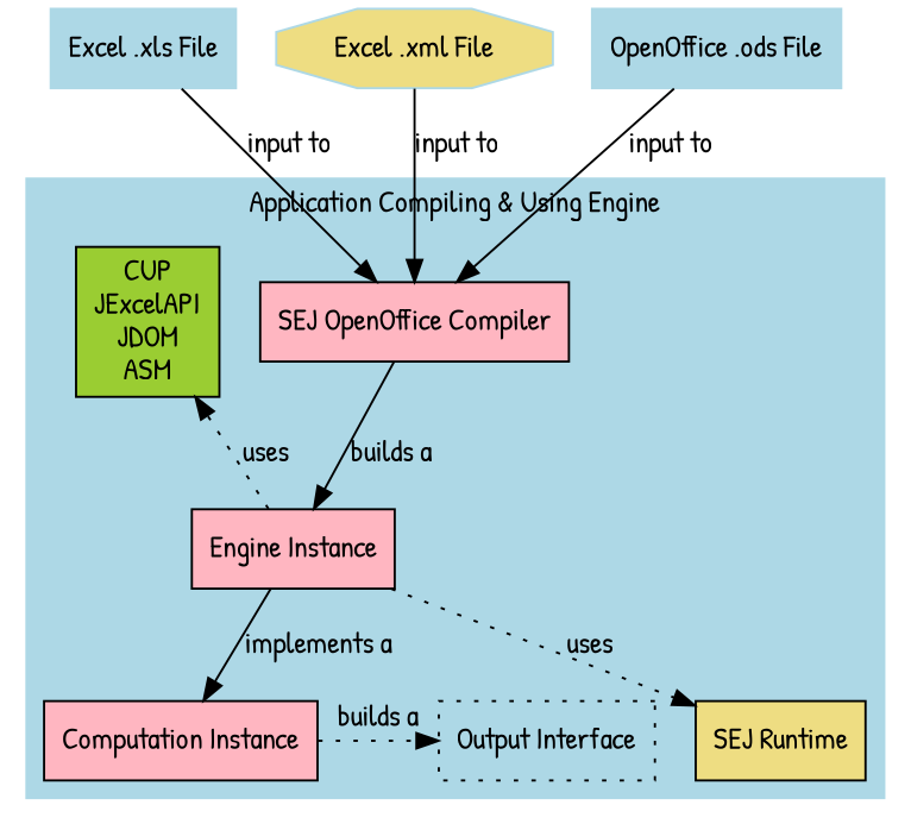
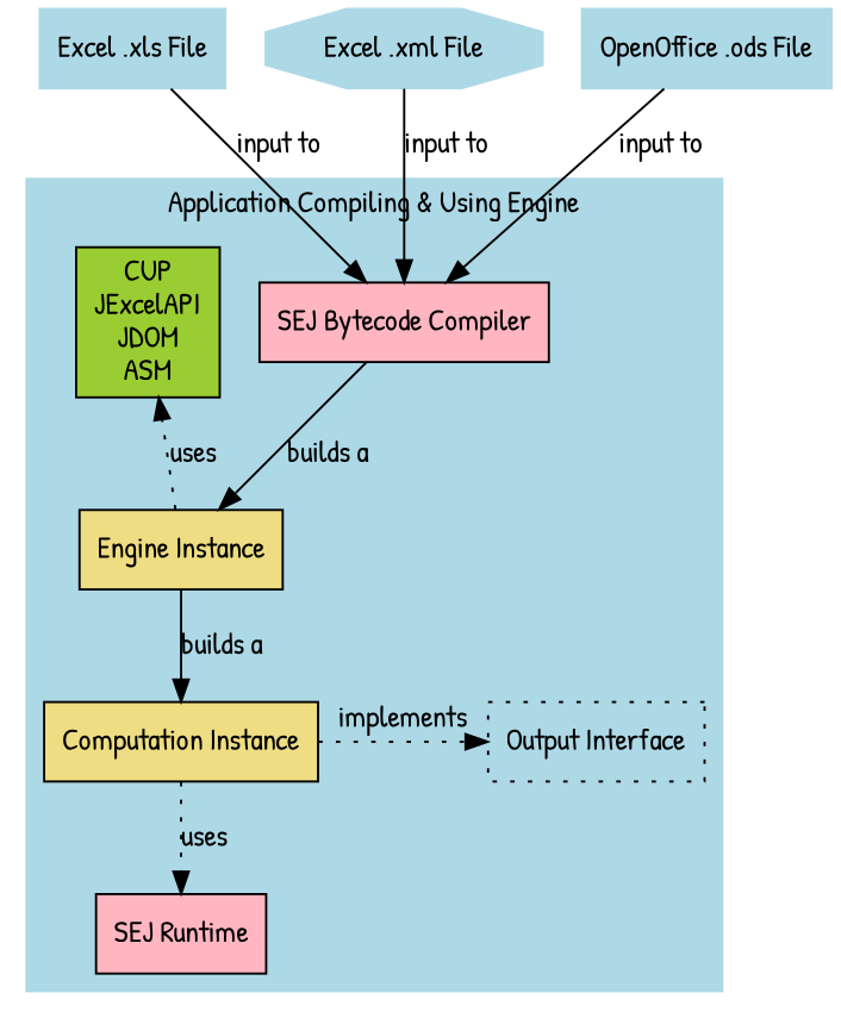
  digraph {
    fontname="Patrick Hand"
    node [fontname="Patrick Hand" shape=box style=filled]
    edge [fontname="Patrick Hand"]
    n1 [color=lightblue label="Excel .xls File"]
-   n2 [fillcolor=lightpink label="SEJ OpenOffice Compiler"]
-   n3 [color=lightblue label="Excel .xml File" shape=octagon fillcolor=lightgoldenrod]
+   n2 [fillcolor=lightpink label="SEJ Bytecode Compiler"]
+   n3 [color=lightblue label="Excel .xml File" shape=octagon]
    n4 [color=lightblue label="OpenOffice .ods File"]
-   n5 [fillcolor=lightpink label="Computation Instance"]
-   n6 [fillcolor=lightgoldenrod label="SEJ Runtime"]
-   n7 [fillcolor=lightpink label="Engine Instance"]
+   n5 [fillcolor=lightgoldenrod label="Computation Instance"]
+   n6 [fillcolor=lightpink label="SEJ Runtime"]
+   n7 [fillcolor=lightgoldenrod label="Engine Instance"]
    n8 [fillcolor=yellowgreen label="CUP\nJExcelAPI\nJDOM\nASM"]
    n9 [label="Output Interface" style=dotted]
    subgraph sub_1 {
      n1
      n2
      n3
      n4
      n5
    }
    subgraph cluster_2 {
      color=lightblue
      label="Application Compiling & Using Engine"
      style=filled
      subgraph sub_3 {
        color=lightblue
        label="Application Compiling & Using Engine"
        style=filled
        n2
        n6
      }
      subgraph sub_4 {
        color=lightblue
        label="Application Compiling & Using Engine"
        style=filled
        n5
        n7
      }
      subgraph sub_5 {
        color=lightblue
        label="Application Compiling & Using Engine"
        style=filled
        n8
      }
      subgraph sub_6 {
        color=lightblue
        label="Application Compiling & Using Engine"
        rank=same
        style=filled
        n2
        n8
      }
      subgraph sub_7 {
        color=lightblue
        label="Application Compiling & Using Engine"
        rank=same
        style=filled
        n5
        n9
      }
    }
    subgraph sub_8 {
      n2
      n5
      n7
    }
    subgraph sub_9 {
      n5
      n9
    }
    subgraph sub_10 {
      n2
      n5
      n6
      n8
    }
    subgraph sub_11 {
      n1
      n3
      n4
    }
    n1 -> n2 [label="input to"]
    n2 -> n7 [label="builds a"]
    n3 -> n2 [label="input to"]
    n4 -> n2 [label="input to"]
-   n7 -> n6 [label=uses style=dotted]
-   n5 -> n9 [label="builds a" style=dotted]
-   n7 -> n5 [label="implements a"]
+   n5 -> n6 [label=uses style=dotted]
+   n5 -> n9 [label=implements style=dotted]
+   n7 -> n5 [label="builds a"]
    n7 -> n8 [label=uses style=dotted]
  }
